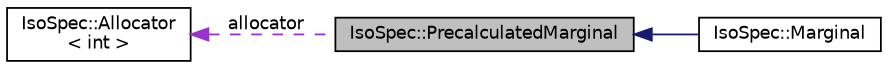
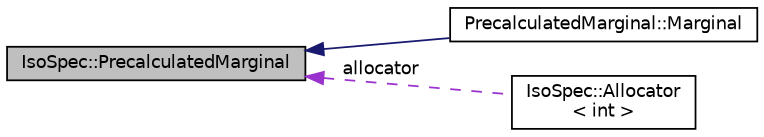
  digraph {
    fontname="DejaVu Sans"
    rankdir=LR
    node [color=black fillcolor=white fontname="DejaVu Sans" fontsize=10 shape=record style=filled]
    edge [dir=back fontname="DejaVu Sans" fontsize=10 labelfontname=Helvetica labelfontsize=10]
    n1 [fillcolor=grey75 fontcolor=black height=0.2 label="IsoSpec::PrecalculatedMarginal" width=0.4]
-   n2 [height=0.2 label="IsoSpec::Marginal" width=0.4]
+   n2 [height=0.2 label="PrecalculatedMarginal::Marginal" width=0.4]
    n3 [height=0.2 label="IsoSpec::Allocator\l\< int \>" width=0.4]
    n1 -> n2 [color=midnightblue style=solid]
-   n3 -> n1 [color=darkorchid3 label=" allocator" style=dashed]
+   n1 -> n3 [color=darkorchid3 label=" allocator" style=dashed]
  }
